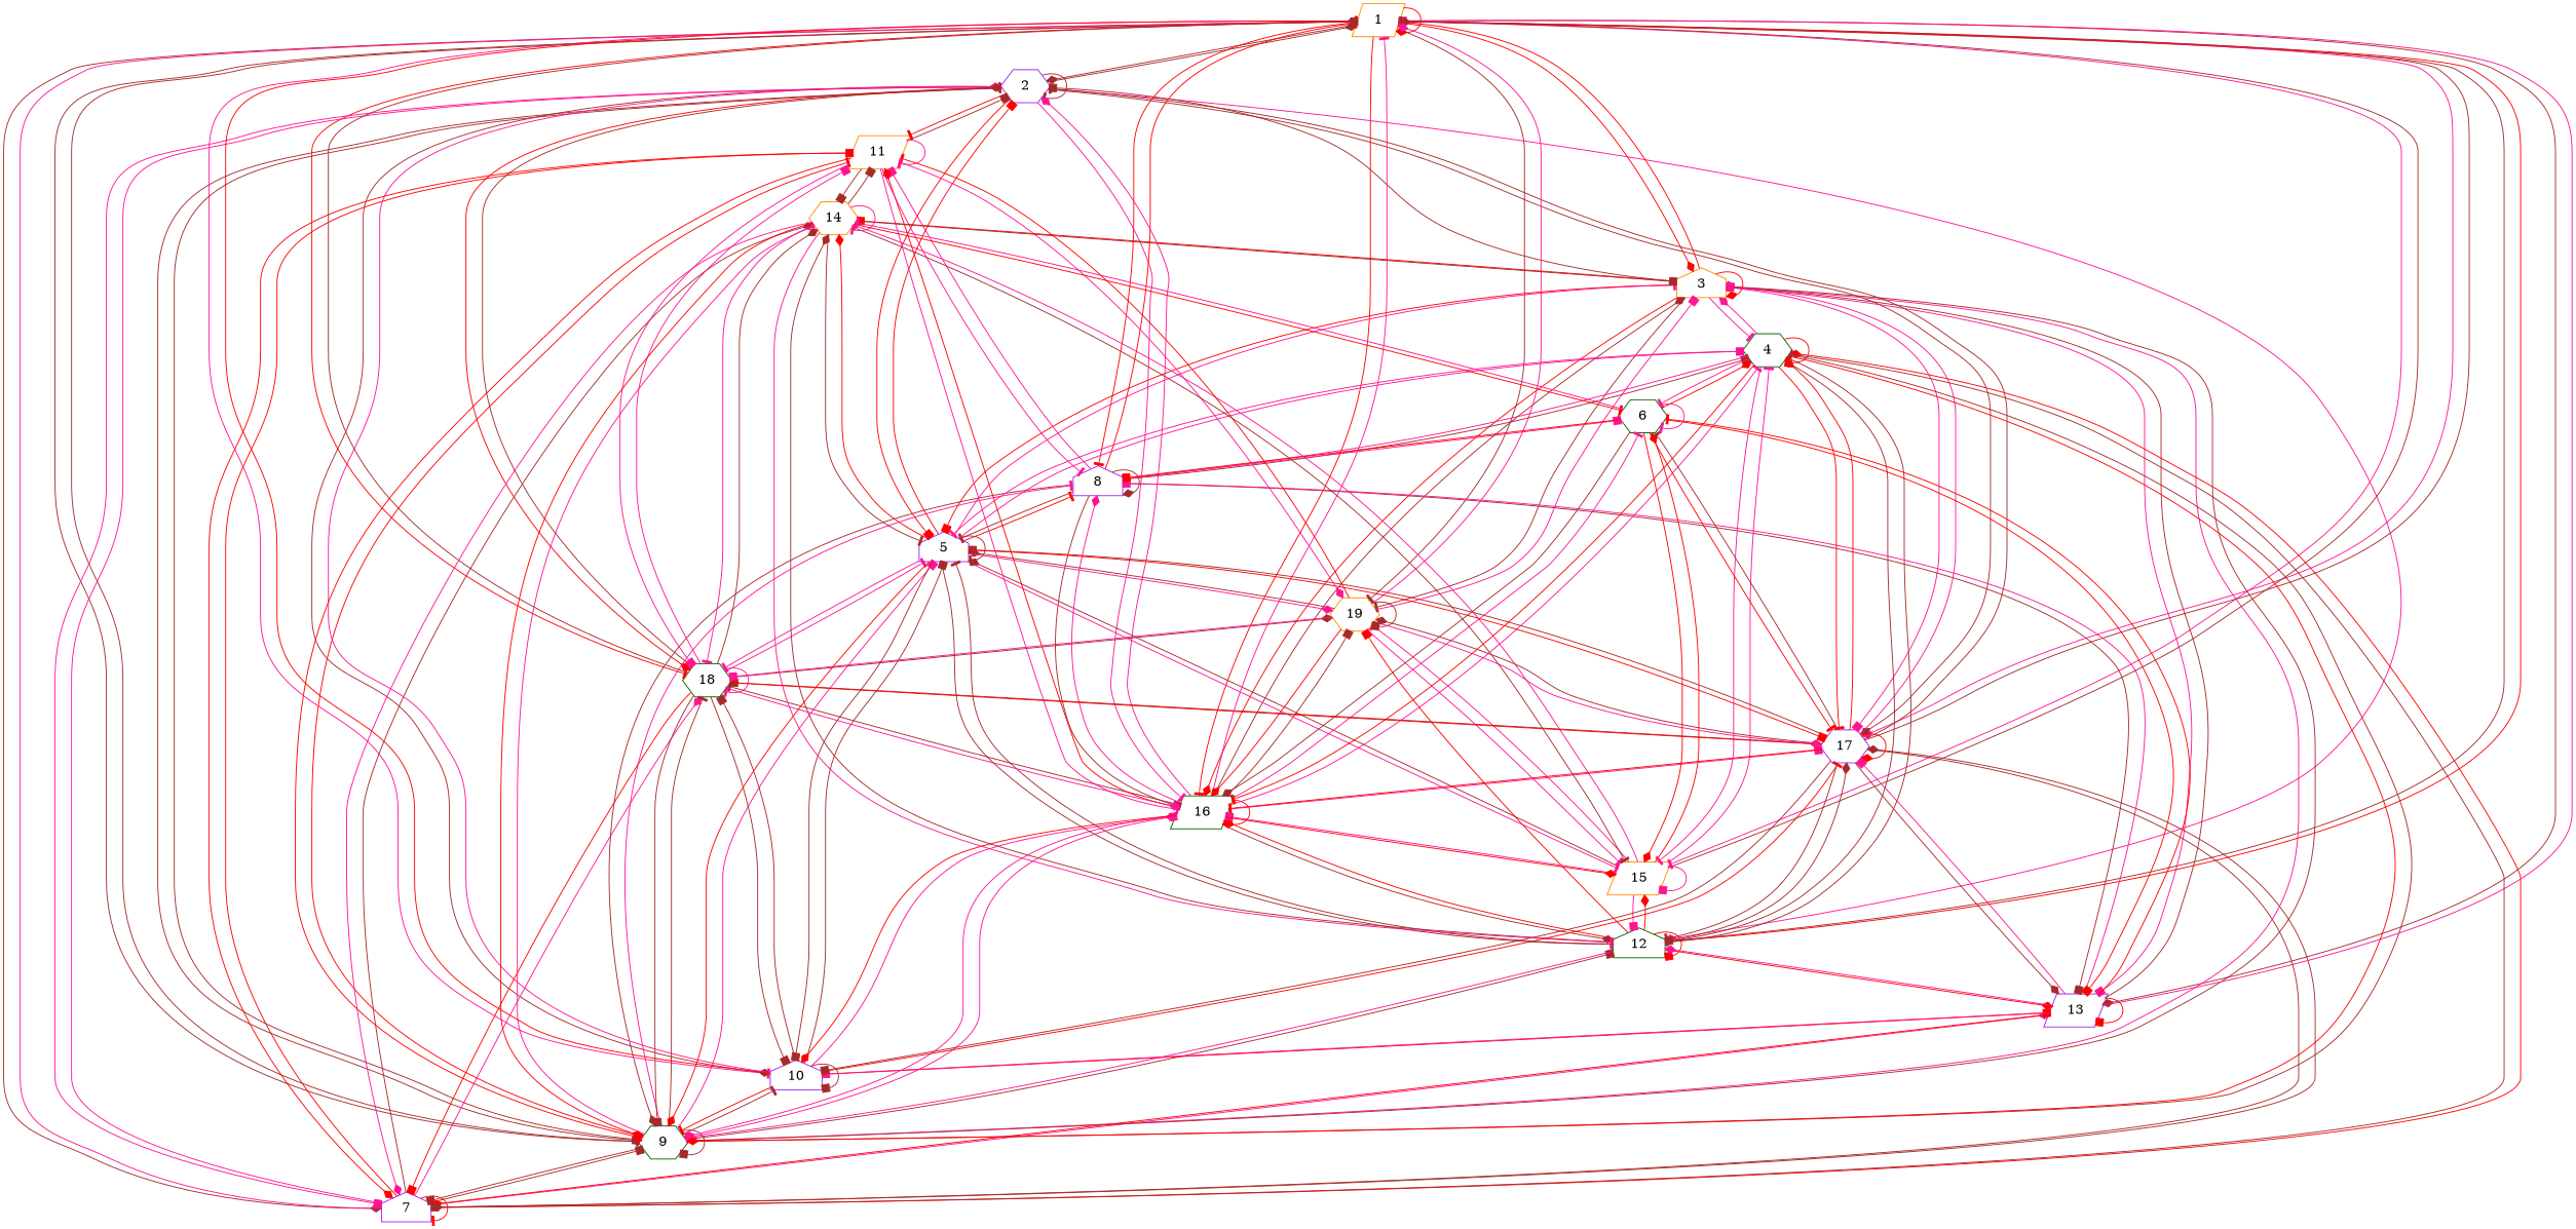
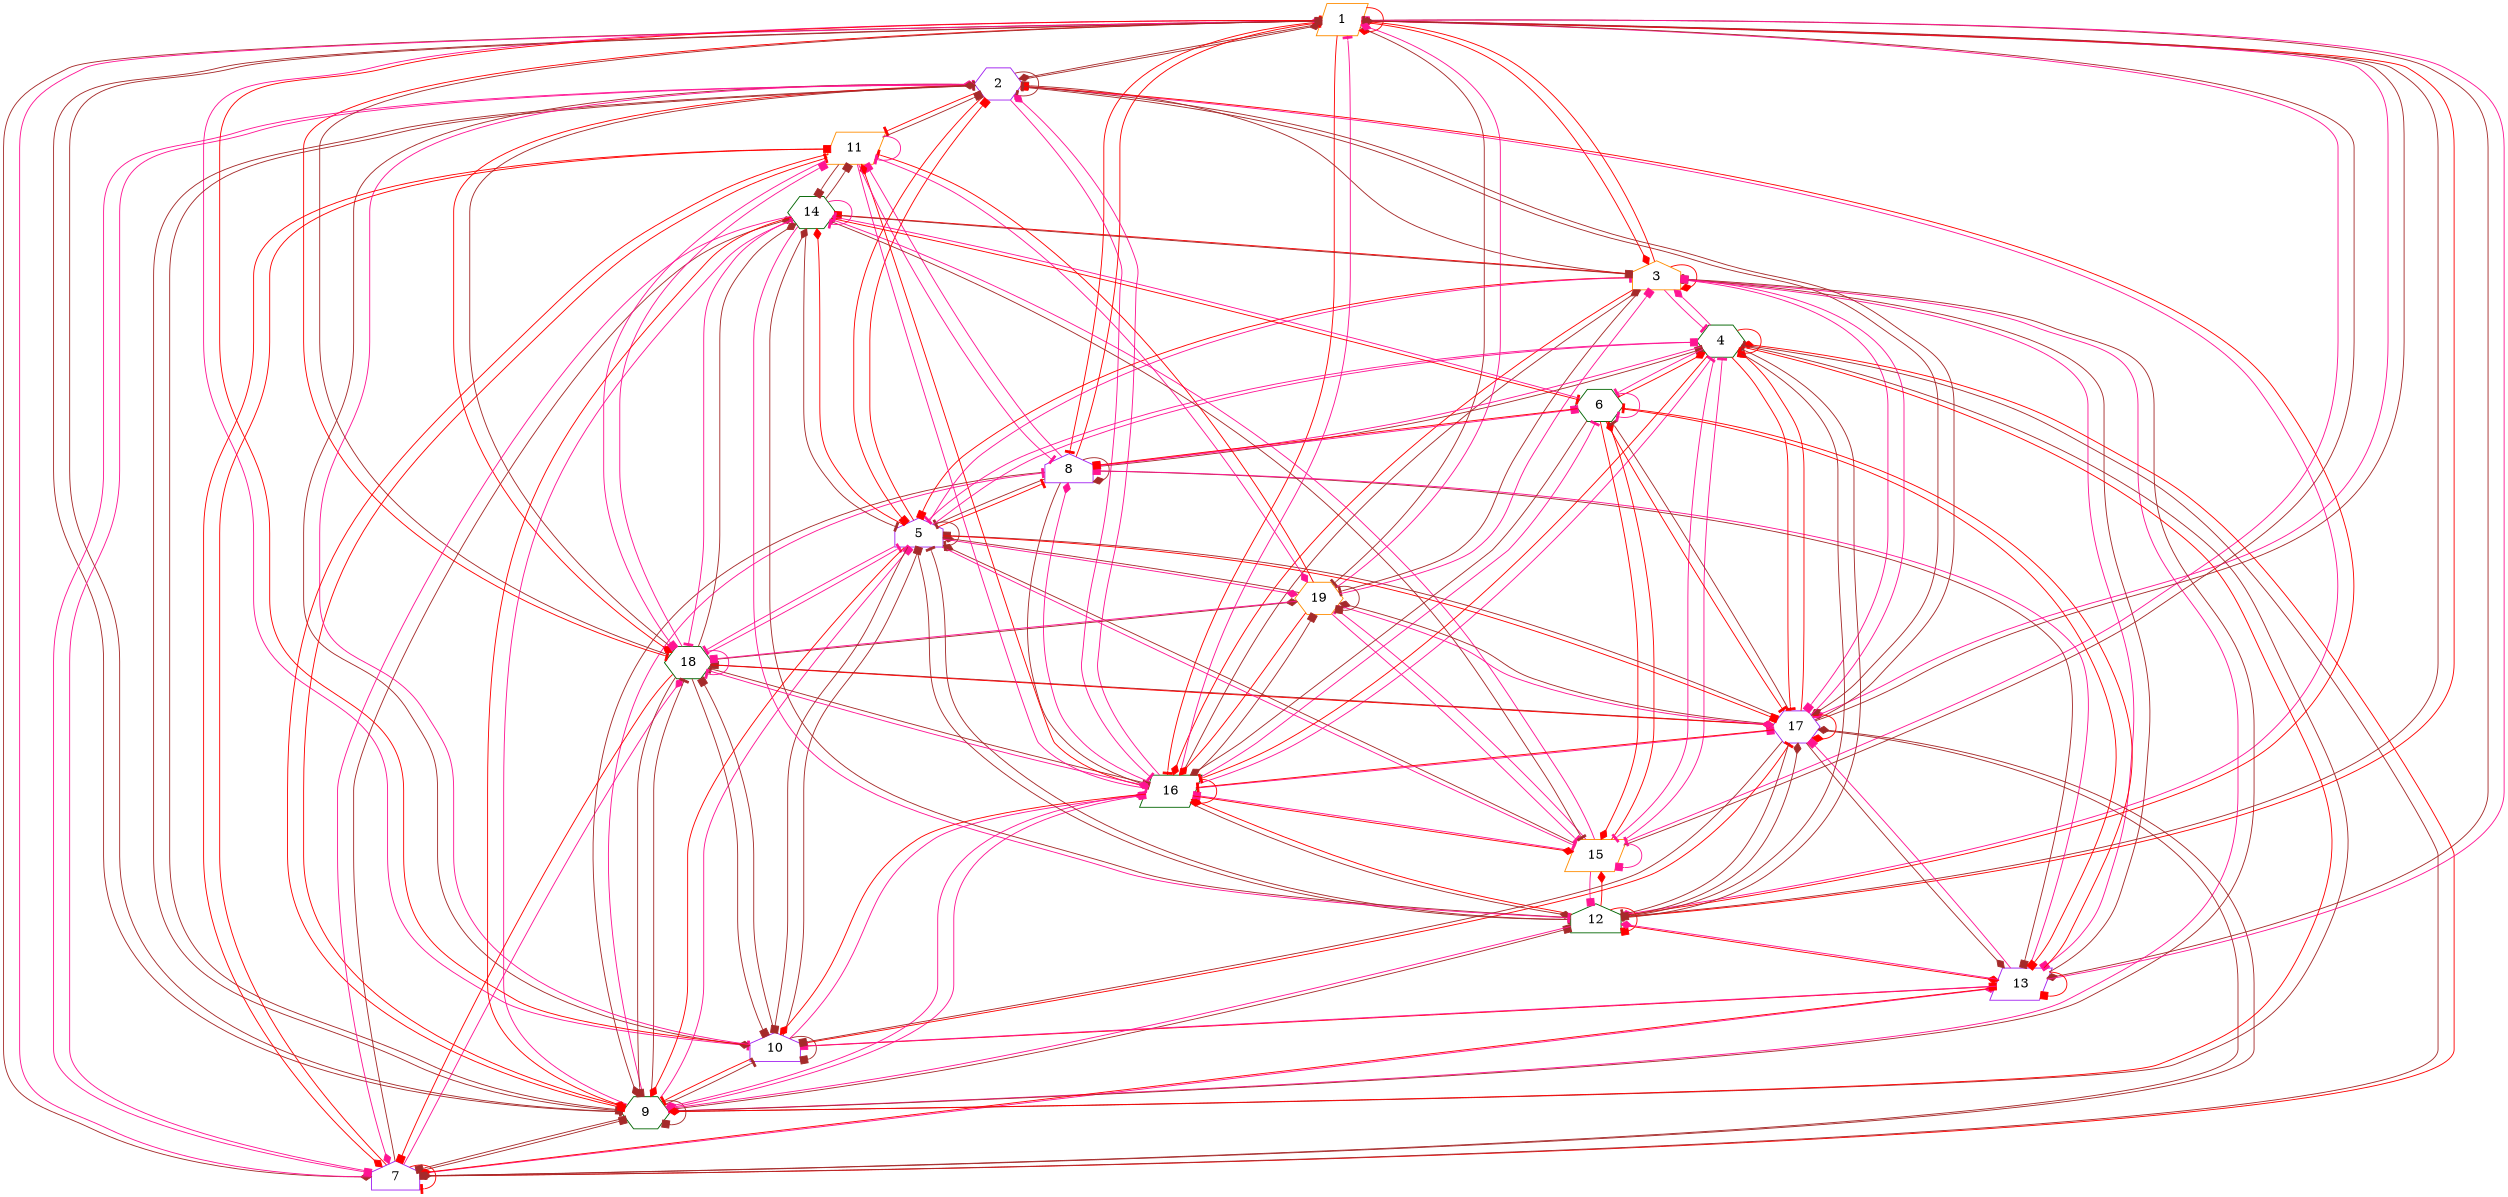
  digraph {
    node [color=purple shape=hexagon]
    edge [arrowhead=tee color=brown]
    1 [color=darkorange shape=parallelogram]
    2
    3 [color=darkorange shape=house]
    7 [shape=house]
    8 [shape=house]
    9 [color=darkgreen]
    10 [shape=house]
    12 [color=darkgreen shape=house]
    13 [shape=parallelogram]
    15 [color=darkorange shape=parallelogram]
    16 [color=darkgreen shape=parallelogram]
    17
    18 [color=darkgreen]
    19 [color=darkorange]
    5 [shape=house]
    11 [color=darkorange shape=parallelogram]
    4 [color=darkgreen]
-   14 [color=darkorange]
+   14 [color=darkgreen]
    6 [color=darkgreen]
    1 -> 1 [arrowhead=diamond color=red]
    1 -> 2 [arrowhead=diamond]
    1 -> 3 [arrowhead=diamond color=red]
    1 -> 7 [arrowhead=diamond]
    1 -> 8 [color=red]
    1 -> 9
    1 -> 10 [color=deeppink]
    1 -> 12
    1 -> 13 [arrowhead=diamond]
    1 -> 15 [color=deeppink]
    1 -> 16 [color=red]
    1 -> 17 [arrowhead=diamond color=deeppink]
    1 -> 18 [color=red]
    1 -> 19
    2 -> 1 [arrowhead=diamond]
    2 -> 2
    2 -> 7 [arrowhead=box color=deeppink]
    2 -> 9 [arrowhead=box]
    2 -> 10 [arrowhead=diamond]
    2 -> 12 [arrowhead=diamond color=deeppink]
    2 -> 16 [color=deeppink]
    2 -> 17 [arrowhead=diamond]
    2 -> 18 [arrowhead=diamond color=red]
    2 -> 5 [arrowhead=box color=red]
    2 -> 11 [color=red]
    3 -> 1 [arrowhead=diamond color=red]
    3 -> 2 [arrowhead=box]
    3 -> 3 [arrowhead=diamond color=red]
    3 -> 9 [arrowhead=diamond color=deeppink]
    3 -> 13 [arrowhead=box color=deeppink]
    3 -> 16 [arrowhead=diamond color=red]
    3 -> 17 [arrowhead=box color=deeppink]
    3 -> 19
    3 -> 5 [arrowhead=box color=red]
    3 -> 4 [color=deeppink]
    3 -> 14 [arrowhead=box color=red]
    7 -> 1 [arrowhead=diamond color=deeppink]
    7 -> 2 [color=deeppink]
    7 -> 7 [color=red]
    7 -> 9 [arrowhead=box]
    7 -> 13 [arrowhead=diamond color=deeppink]
    7 -> 17 [arrowhead=diamond]
    7 -> 18 [arrowhead=diamond color=deeppink]
    7 -> 11 [arrowhead=box color=red]
    7 -> 4 [arrowhead=diamond color=red]
    7 -> 14 [arrowhead=diamond]
    8 -> 1 [color=red]
    8 -> 8 [arrowhead=diamond]
    8 -> 9 [arrowhead=diamond]
    8 -> 13 [arrowhead=box]
    8 -> 16 [arrowhead=box]
    8 -> 5
    8 -> 11 [arrowhead=box color=deeppink]
    8 -> 4 [arrowhead=box]
    8 -> 6 [arrowhead=box color=deeppink]
    9 -> 1
    9 -> 2
    9 -> 3
    9 -> 7 [arrowhead=box]
    9 -> 8 [color=deeppink]
    9 -> 9 [arrowhead=box]
    9 -> 10
    9 -> 12 [arrowhead=box]
    9 -> 16 [arrowhead=box color=deeppink]
    9 -> 18
    9 -> 5 [arrowhead=box color=deeppink]
    9 -> 11 [color=red]
    9 -> 4
    9 -> 14 [color=deeppink]
    10 -> 1 [color=red]
    10 -> 2 [arrowhead=diamond color=deeppink]
    10 -> 9 [color=red]
    10 -> 10 [arrowhead=box]
    10 -> 13 [arrowhead=box color=red]
    10 -> 16 [arrowhead=diamond color=deeppink]
    10 -> 17 [color=red]
    10 -> 18 [arrowhead=box]
    10 -> 5 [arrowhead=box]
    12 -> 1 [arrowhead=box color=red]
-   12 -> 19 [arrowhead=box color=red]
+   12 -> 2 [arrowhead=box color=red]
    12 -> 9 [color=deeppink]
    12 -> 12 [arrowhead=box color=red]
    12 -> 13 [arrowhead=diamond color=red]
    12 -> 15 [arrowhead=diamond color=red]
    12 -> 16 [arrowhead=diamond color=red]
    12 -> 17 [arrowhead=diamond]
    12 -> 5
    12 -> 4
    12 -> 14 [arrowhead=diamond]
    13 -> 1 [arrowhead=box color=deeppink]
    13 -> 3 [arrowhead=box]
    13 -> 7 [arrowhead=diamond color=red]
    13 -> 8 [arrowhead=box color=deeppink]
    13 -> 10 [arrowhead=box color=deeppink]
    13 -> 12 [arrowhead=diamond color=deeppink]
    13 -> 13 [arrowhead=box color=red]
    13 -> 17 [arrowhead=box color=deeppink]
    13 -> 6 [color=red]
    15 -> 1
    15 -> 12 [arrowhead=box color=deeppink]
    15 -> 15 [arrowhead=box color=deeppink]
    15 -> 16 [arrowhead=box color=deeppink]
    15 -> 19 [color=deeppink]
    15 -> 5 [arrowhead=diamond]
    15 -> 4 [color=deeppink]
    15 -> 14 [color=deeppink]
    15 -> 6 [arrowhead=diamond color=red]
    16 -> 1 [color=deeppink]
    16 -> 2 [arrowhead=diamond color=deeppink]
    16 -> 3 [arrowhead=diamond]
    16 -> 8 [arrowhead=diamond color=deeppink]
    16 -> 9 [arrowhead=diamond color=deeppink]
    16 -> 10 [arrowhead=diamond color=red]
    16 -> 12 [arrowhead=diamond]
    16 -> 15 [arrowhead=diamond color=red]
    16 -> 16 [arrowhead=diamond color=red]
    16 -> 17 [arrowhead=box color=deeppink]
    16 -> 18
    16 -> 19 [arrowhead=box]
    16 -> 11 [arrowhead=diamond color=red]
    16 -> 4 [color=deeppink]
    16 -> 6 [color=deeppink]
    17 -> 1 [arrowhead=diamond]
    17 -> 2
    17 -> 3 [arrowhead=box color=deeppink]
    17 -> 7 [arrowhead=box]
    17 -> 10 [arrowhead=box]
    17 -> 12
    17 -> 13 [arrowhead=diamond]
    17 -> 16 [color=red]
    17 -> 17 [arrowhead=diamond color=red]
    17 -> 18 [arrowhead=box]
    17 -> 19 [arrowhead=diamond]
    17 -> 5 [arrowhead=box]
    17 -> 4 [arrowhead=diamond color=red]
    17 -> 6
    18 -> 1 [arrowhead=box]
    18 -> 2 [arrowhead=diamond]
    18 -> 7 [arrowhead=box color=red]
    18 -> 9 [arrowhead=box]
    18 -> 10 [arrowhead=box]
    18 -> 16 [arrowhead=diamond color=deeppink]
    18 -> 17 [arrowhead=diamond color=red]
    18 -> 18 [color=deeppink]
    18 -> 19 [arrowhead=diamond]
    18 -> 5 [color=deeppink]
    18 -> 11 [arrowhead=box color=deeppink]
    18 -> 14 [arrowhead=diamond]
    19 -> 1 [arrowhead=diamond color=deeppink]
    19 -> 3 [arrowhead=box color=deeppink]
    19 -> 15 [color=deeppink]
    19 -> 16 [arrowhead=diamond color=red]
    19 -> 17 [arrowhead=diamond color=deeppink]
    19 -> 18 [arrowhead=box color=deeppink]
    19 -> 19 [arrowhead=box]
    19 -> 5 [arrowhead=diamond]
    19 -> 11 [color=red]
    5 -> 2 [arrowhead=box color=red]
    5 -> 3 [color=deeppink]
    5 -> 8 [color=red]
    5 -> 9 [arrowhead=diamond color=red]
    5 -> 10 [arrowhead=box]
    5 -> 12
    5 -> 15 [color=deeppink]
    5 -> 17 [arrowhead=box color=red]
    5 -> 18 [color=deeppink]
    5 -> 19 [arrowhead=diamond color=deeppink]
    5 -> 5
    5 -> 4 [arrowhead=box color=deeppink]
    5 -> 14 [arrowhead=diamond color=red]
    11 -> 2 [arrowhead=box]
    11 -> 7 [arrowhead=diamond color=red]
    11 -> 8 [color=deeppink]
    11 -> 9 [arrowhead=box color=red]
    11 -> 16 [color=deeppink]
    11 -> 18 [arrowhead=box color=deeppink]
    11 -> 19 [arrowhead=diamond color=deeppink]
    11 -> 11 [color=deeppink]
    11 -> 14 [arrowhead=box]
    4 -> 3 [arrowhead=diamond color=deeppink]
    4 -> 7 [arrowhead=diamond]
-   4 -> 8 [color=deeppink]
+   4 -> 8 [arrowhead=box color=deeppink]
    4 -> 9 [arrowhead=diamond color=red]
    4 -> 12 [arrowhead=box]
    4 -> 15 [color=deeppink]
    4 -> 16 [color=red]
    4 -> 17 [color=red]
    4 -> 5 [color=deeppink]
    4 -> 4 [color=red]
    4 -> 6 [color=deeppink]
    14 -> 3 [arrowhead=box]
    14 -> 7 [arrowhead=diamond color=deeppink]
    14 -> 9 [arrowhead=diamond color=red]
    14 -> 12 [color=deeppink]
    14 -> 15
    14 -> 18 [color=deeppink]
    14 -> 5
    14 -> 11 [arrowhead=box]
    14 -> 14 [color=deeppink]
    14 -> 6 [color=red]
    6 -> 8 [arrowhead=box color=red]
    6 -> 13 [arrowhead=box color=red]
    6 -> 15 [arrowhead=diamond color=red]
    6 -> 16 [arrowhead=diamond]
    6 -> 17 [color=red]
    6 -> 4 [arrowhead=diamond color=red]
    6 -> 14 [color=deeppink]
    6 -> 6 [color=deeppink]
  }
